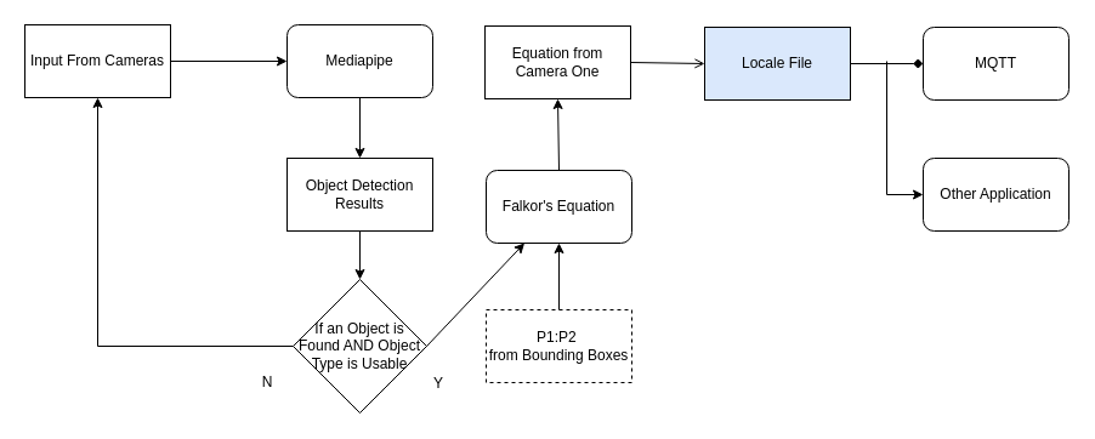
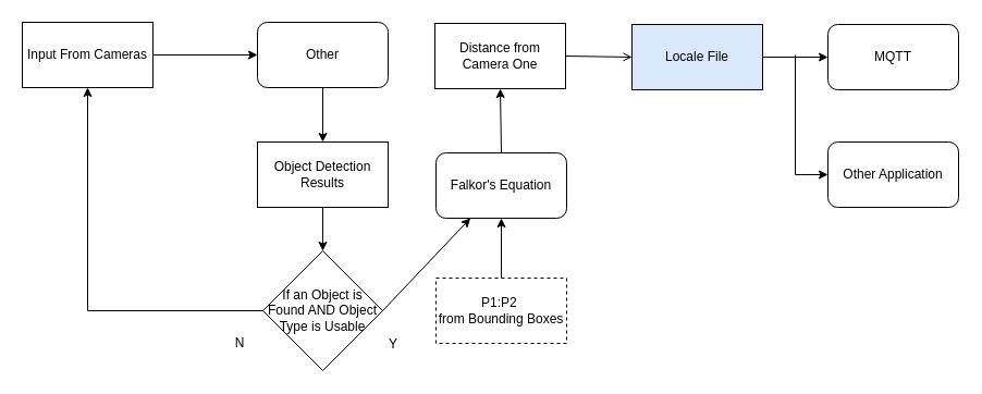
  <mxCell id="0" />
  <mxCell id="1" parent="0" />
  <mxCell id="2" value="Input From Cameras" style="rounded=0;whiteSpace=wrap;html=1;" vertex="1" parent="1"><mxGeometry x="20" y="20" width="120" height="60" as="geometry" /></mxCell>
  <mxCell id="3" value="Object Detection Results" style="rounded=0;whiteSpace=wrap;html=1;" vertex="1" parent="1"><mxGeometry x="236" y="130" width="120" height="60" as="geometry" /></mxCell>
- <mxCell id="4" value="Mediapipe" style="rounded=1;whiteSpace=wrap;html=1;" vertex="1" parent="1"><mxGeometry x="236" y="20" width="120" height="60" as="geometry" /></mxCell>
+ <mxCell id="4" value="Other" style="rounded=1;whiteSpace=wrap;html=1;" vertex="1" parent="1"><mxGeometry x="236" y="20" width="120" height="60" as="geometry" /></mxCell>
  <mxCell id="5" value="" style="endArrow=classic;html=1;rounded=0;exitX=1;exitY=0.5;exitDx=0;exitDy=0;entryX=0;entryY=0.5;entryDx=0;entryDy=0;" edge="1" parent="1" source="2" target="4"><mxGeometry width="50" height="50" relative="1" as="geometry"><mxPoint x="280" y="220" as="sourcePoint" /><mxPoint x="330" y="170" as="targetPoint" /></mxGeometry></mxCell>
  <mxCell id="6" value="" style="endArrow=classic;html=1;rounded=0;exitX=0.5;exitY=1;exitDx=0;exitDy=0;entryX=0.5;entryY=0;entryDx=0;entryDy=0;" edge="1" parent="1" source="4" target="3"><mxGeometry width="50" height="50" relative="1" as="geometry"><mxPoint x="236" y="220" as="sourcePoint" /><mxPoint x="246" y="130" as="targetPoint" /></mxGeometry></mxCell>
  <mxCell id="7" value="If an Object is Found AND Object Type is Usable" style="rhombus;whiteSpace=wrap;html=1;" vertex="1" parent="1"><mxGeometry x="241" y="230" width="110" height="110" as="geometry" /></mxCell>
  <mxCell id="8" value="" style="endArrow=classic;html=1;rounded=0;exitX=0.5;exitY=1;exitDx=0;exitDy=0;entryX=0.5;entryY=0;entryDx=0;entryDy=0;" edge="1" parent="1" source="3" target="7"><mxGeometry width="50" height="50" relative="1" as="geometry"><mxPoint x="236" y="220" as="sourcePoint" /><mxPoint x="286" y="170" as="targetPoint" /></mxGeometry></mxCell>
  <mxCell id="9" value="" style="endArrow=classic;html=1;rounded=0;entryX=0.5;entryY=1;entryDx=0;entryDy=0;exitX=0;exitY=0.5;exitDx=0;exitDy=0;" edge="1" parent="1" source="7" target="2"><mxGeometry width="50" height="50" relative="1" as="geometry"><mxPoint x="280" y="220" as="sourcePoint" /><mxPoint x="330" y="170" as="targetPoint" /><Array as="points"><mxPoint x="80" y="285" /></Array></mxGeometry></mxCell>
  <mxCell id="10" value="N" style="text;html=1;strokeColor=none;fillColor=none;align=center;verticalAlign=middle;whiteSpace=wrap;rounded=0;" vertex="1" parent="1"><mxGeometry x="190" y="300" width="60" height="30" as="geometry" /></mxCell>
  <mxCell id="11" value="Y" style="text;html=1;strokeColor=none;fillColor=none;align=center;verticalAlign=middle;whiteSpace=wrap;rounded=0;" vertex="1" parent="1"><mxGeometry x="331" y="301" width="60" height="30" as="geometry" /></mxCell>
  <mxCell id="12" value="&lt;div&gt;P1:P2&amp;nbsp;&lt;/div&gt;&lt;div&gt;from Bounding Boxes&lt;/div&gt;" style="rounded=0;whiteSpace=wrap;html=1;dashed=1;" vertex="1" parent="1"><mxGeometry x="400" y="255" width="120" height="60" as="geometry" /></mxCell>
  <mxCell id="13" value="" style="endArrow=classic;html=1;rounded=0;exitX=1;exitY=0.5;exitDx=0;exitDy=0;" edge="1" parent="1" source="7" target="15"><mxGeometry width="50" height="50" relative="1" as="geometry"><mxPoint x="400" y="370" as="sourcePoint" /><mxPoint x="450" y="320" as="targetPoint" /></mxGeometry></mxCell>
  <mxCell id="14" value="Locale File" style="rounded=0;whiteSpace=wrap;html=1;fillColor=#dae8fc;" vertex="1" parent="1"><mxGeometry x="580" y="22" width="120" height="60" as="geometry" /></mxCell>
  <mxCell id="15" value="Falkor's Equation" style="rounded=1;whiteSpace=wrap;html=1;" vertex="1" parent="1"><mxGeometry x="400" y="140" width="120" height="60" as="geometry" /></mxCell>
  <mxCell id="16" value="" style="endArrow=classic;html=1;rounded=0;exitX=0.5;exitY=0;exitDx=0;exitDy=0;entryX=0.5;entryY=1;entryDx=0;entryDy=0;" edge="1" parent="1" source="12" target="15"><mxGeometry width="50" height="50" relative="1" as="geometry"><mxPoint x="560" y="240" as="sourcePoint" /><mxPoint x="610" y="190" as="targetPoint" /></mxGeometry></mxCell>
- <mxCell id="17" value="Equation from Camera One" style="rounded=0;whiteSpace=wrap;html=1;" vertex="1" parent="1"><mxGeometry x="399" y="21" width="120" height="60" as="geometry" /></mxCell>
+ <mxCell id="17" value="Distance from Camera One" style="rounded=0;whiteSpace=wrap;html=1;" vertex="1" parent="1"><mxGeometry x="399" y="21" width="120" height="60" as="geometry" /></mxCell>
  <mxCell id="18" value="" style="endArrow=classic;html=1;rounded=0;exitX=0.5;exitY=0;exitDx=0;exitDy=0;entryX=0.5;entryY=1;entryDx=0;entryDy=0;" edge="1" parent="1" source="15" target="17"><mxGeometry width="50" height="50" relative="1" as="geometry"><mxPoint x="570" y="110" as="sourcePoint" /><mxPoint x="620" y="60" as="targetPoint" /></mxGeometry></mxCell>
  <mxCell id="19" value="" style="endArrow=open;html=1;rounded=0;exitX=1;exitY=0.5;exitDx=0;exitDy=0;entryX=0;entryY=0.5;entryDx=0;entryDy=0;" edge="1" parent="1" source="17" target="14"><mxGeometry width="50" height="50" relative="1" as="geometry"><mxPoint x="570" y="110" as="sourcePoint" /><mxPoint x="620" y="60" as="targetPoint" /></mxGeometry></mxCell>
  <mxCell id="20" value="MQTT" style="rounded=1;whiteSpace=wrap;html=1;" vertex="1" parent="1"><mxGeometry x="760" y="22" width="120" height="60" as="geometry" /></mxCell>
  <mxCell id="21" value="Other Application" style="rounded=1;whiteSpace=wrap;html=1;" vertex="1" parent="1"><mxGeometry x="760" y="130" width="120" height="60" as="geometry" /></mxCell>
- <mxCell id="22" value="" style="endArrow=diamond;html=1;rounded=0;exitX=1;exitY=0.5;exitDx=0;exitDy=0;entryX=0;entryY=0.5;entryDx=0;entryDy=0;" edge="1" parent="1" source="14" target="20"><mxGeometry width="50" height="50" relative="1" as="geometry"><mxPoint x="710" y="70" as="sourcePoint" /><mxPoint x="840" y="100" as="targetPoint" /></mxGeometry></mxCell>
+ <mxCell id="22" value="" style="endArrow=classic;html=1;rounded=0;exitX=1;exitY=0.5;exitDx=0;exitDy=0;entryX=0;entryY=0.5;entryDx=0;entryDy=0;" edge="1" parent="1" source="14" target="20"><mxGeometry width="50" height="50" relative="1" as="geometry"><mxPoint x="710" y="70" as="sourcePoint" /><mxPoint x="840" y="100" as="targetPoint" /></mxGeometry></mxCell>
  <mxCell id="23" value="" style="endArrow=classic;html=1;rounded=0;entryX=0;entryY=0.5;entryDx=0;entryDy=0;" edge="1" parent="1" target="21"><mxGeometry width="50" height="50" relative="1" as="geometry"><mxPoint x="730" y="50" as="sourcePoint" /><mxPoint x="840" y="100" as="targetPoint" /><Array as="points"><mxPoint x="730" y="160" /></Array></mxGeometry></mxCell>
